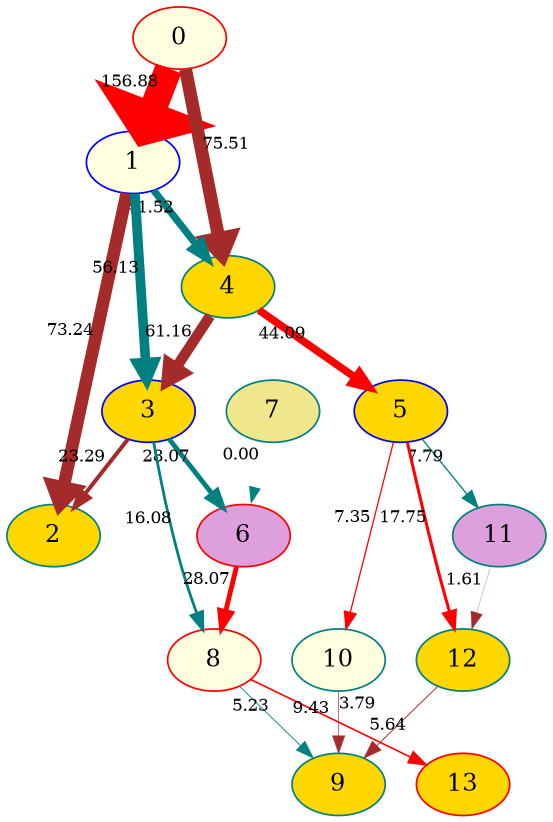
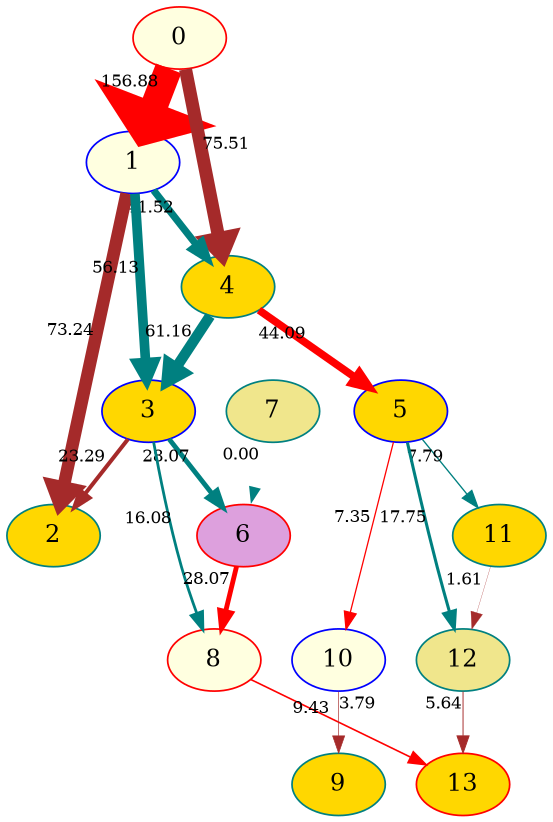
  strict digraph {
    node [color=teal fillcolor=gold prod_or_load=load style=filled value=0.0]
    edge [color=brown fontsize=10 penwidth=2.81 xlabel=28.07]
    0 [color=red fillcolor=lightyellow prod_or_load=prod value=232.39320594573712]
    1 [color=blue fillcolor=lightyellow prod_or_load=prod value=18.299999237060547]
    4 [value=-7.599999904632568]
    2 [value=-94.19999694824219]
    3 [color=blue value=-47.79999923706055]
    5 [color=blue value=-11.199999809265137]
    6 [color=red fillcolor=plum]
    8 [color=red fillcolor=lightyellow value=-29.5]
    9 [value=-9.0]
    13 [color=red value=-14.899999618530273]
-   10 [fillcolor=lightyellow value=-3.5]
-   11 [fillcolor=plum value=-6.099999904632568]
-   12 [value=-13.5]
+   10 [color=blue fillcolor=lightyellow value=-3.5]
+   11 [value=-6.099999904632568]
+   12 [fillcolor=khaki value=-13.5]
    7 [fillcolor=khaki]
    0 -> 1 [color=red penwidth=15.69 xlabel=156.88]
    0 -> 4 [penwidth=7.55 xlabel=75.51]
    1 -> 4 [color=teal penwidth=4.15 xlabel=41.52]
    1 -> 2 [penwidth=7.32 xlabel=73.24]
    1 -> 3 [color=teal penwidth=5.61 xlabel=56.13]
-   4 -> 3 [penwidth=6.12 xlabel=61.16]
+   4 -> 3 [color=teal penwidth=6.12 xlabel=61.16]
    4 -> 5 [color=red penwidth=4.41 xlabel=44.09]
    3 -> 2 [penwidth=2.33 xlabel=23.29]
    3 -> 6 [color=teal]
    3 -> 8 [color=teal penwidth=1.61 xlabel=16.08]
    5 -> 10 [color=red penwidth=0.74 xlabel=7.35]
    5 -> 11 [color=teal penwidth=0.78 xlabel=7.79]
-   5 -> 12 [color=red penwidth=1.77 xlabel=17.75]
+   5 -> 12 [color=teal penwidth=1.77 xlabel=17.75]
    6 -> 8 [color=red]
-   8 -> 9 [color=teal penwidth=0.52 xlabel=5.23]
    8 -> 13 [color=red penwidth=0.94 xlabel=9.43]
    10 -> 9 [penwidth=0.38 xlabel=3.79]
    11 -> 12 [penwidth=0.16 xlabel=1.61]
-   12 -> 9 [penwidth=0.56 xlabel=5.64]
+   12 -> 13 [penwidth=0.56 xlabel=5.64]
    7 -> 6 [color=teal penwidth=0.00 xlabel=0.00]
  }
